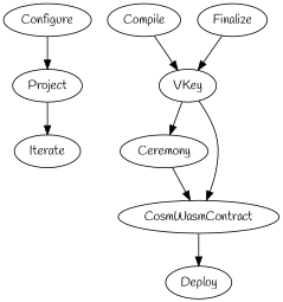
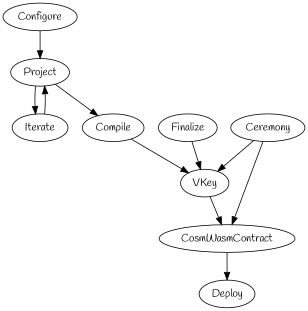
  digraph {
    bgcolor=white
    fontname=Handlee
    node [fontname=Handlee]
    edge [fontname=Handlee]
    Configure
    Project
    Iterate
    Compile
    VKey
    Ceremony
    CosmWasmContract
    Deploy
    Finalize
    Configure -> Project
    Project -> Iterate
+   Project -> Compile
+   Iterate -> Project
    Compile -> VKey
-   VKey -> Ceremony
+   Ceremony -> VKey
    VKey -> CosmWasmContract
    Ceremony -> CosmWasmContract
    CosmWasmContract -> Deploy
    Finalize -> VKey
  }
